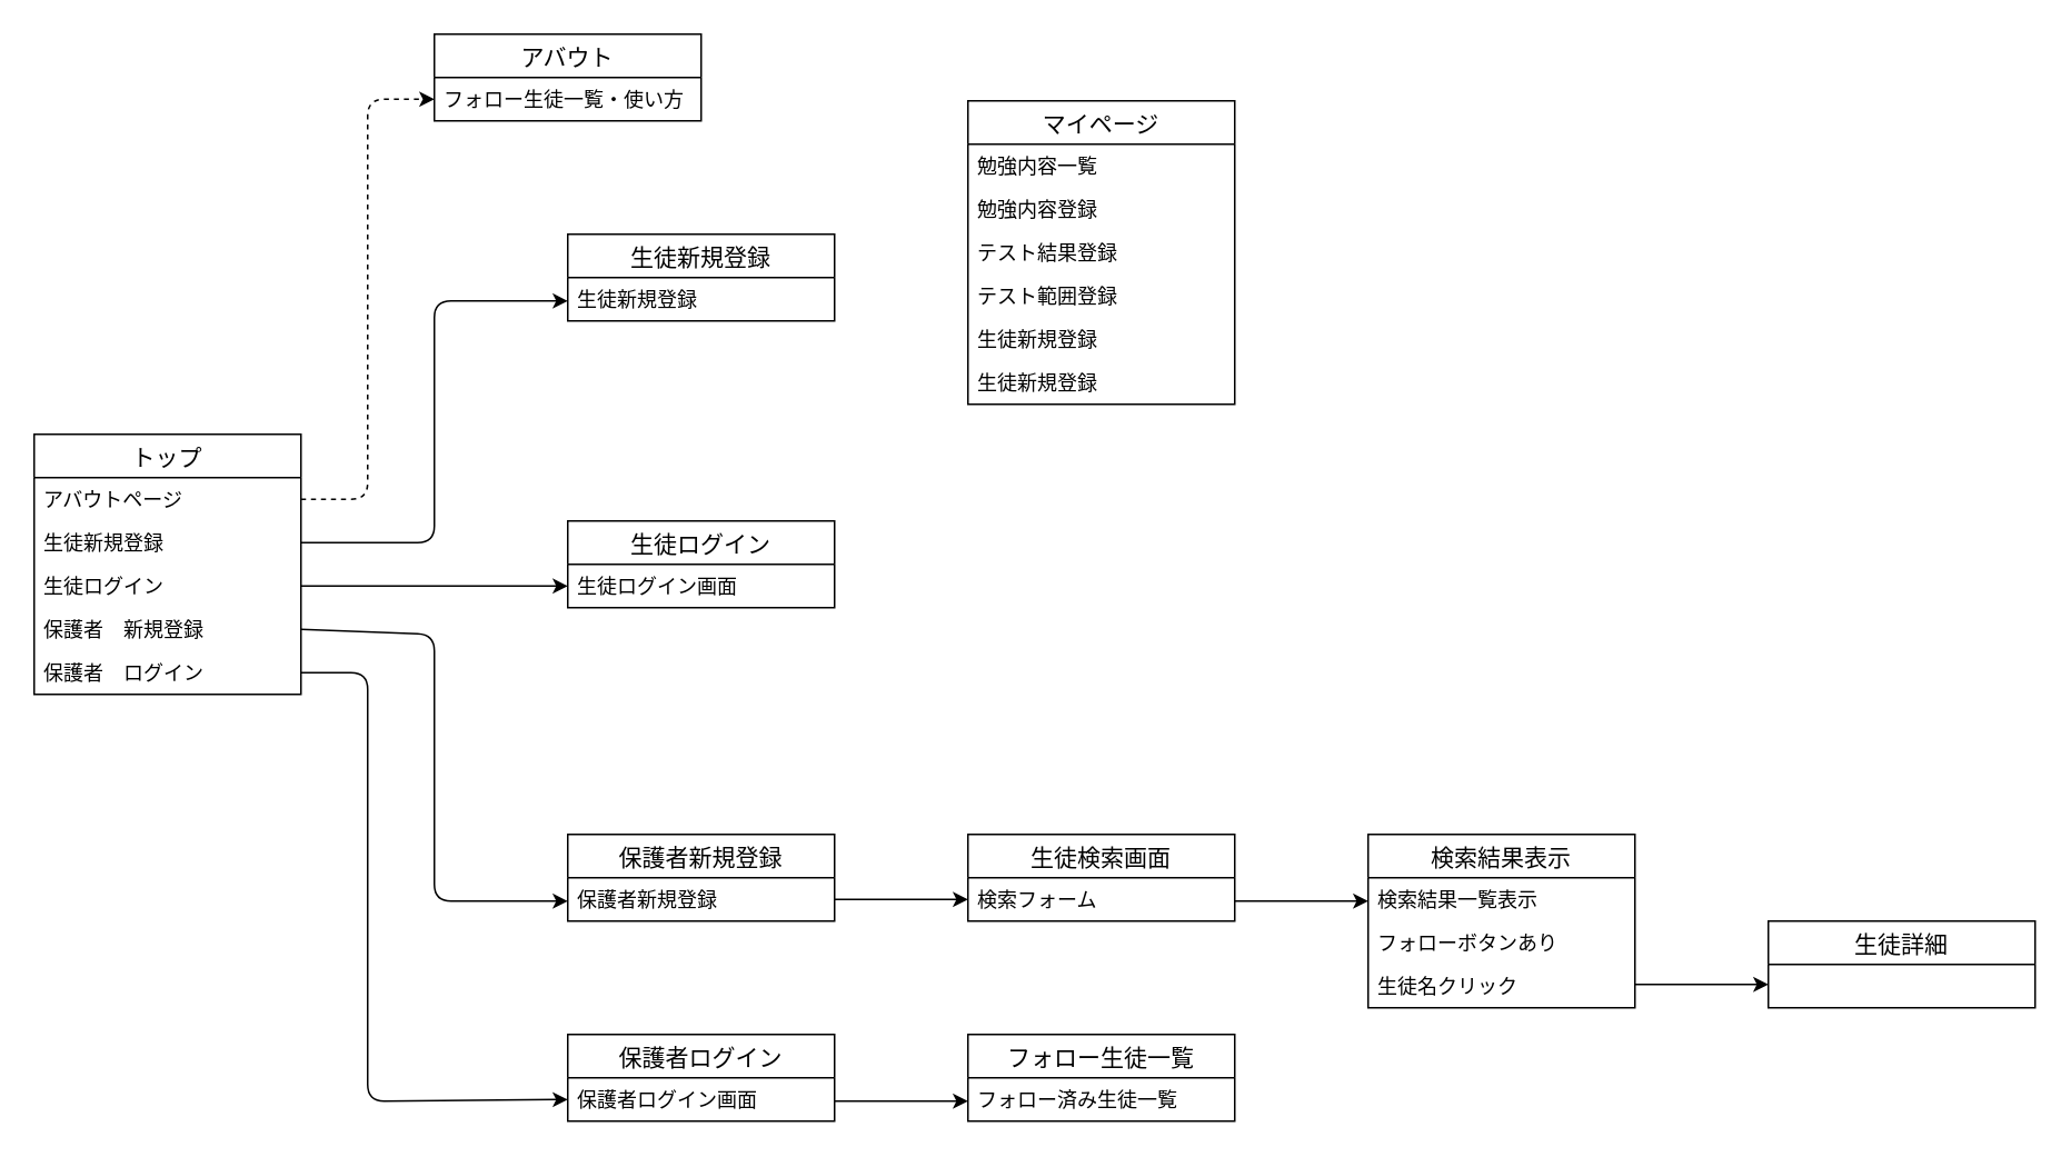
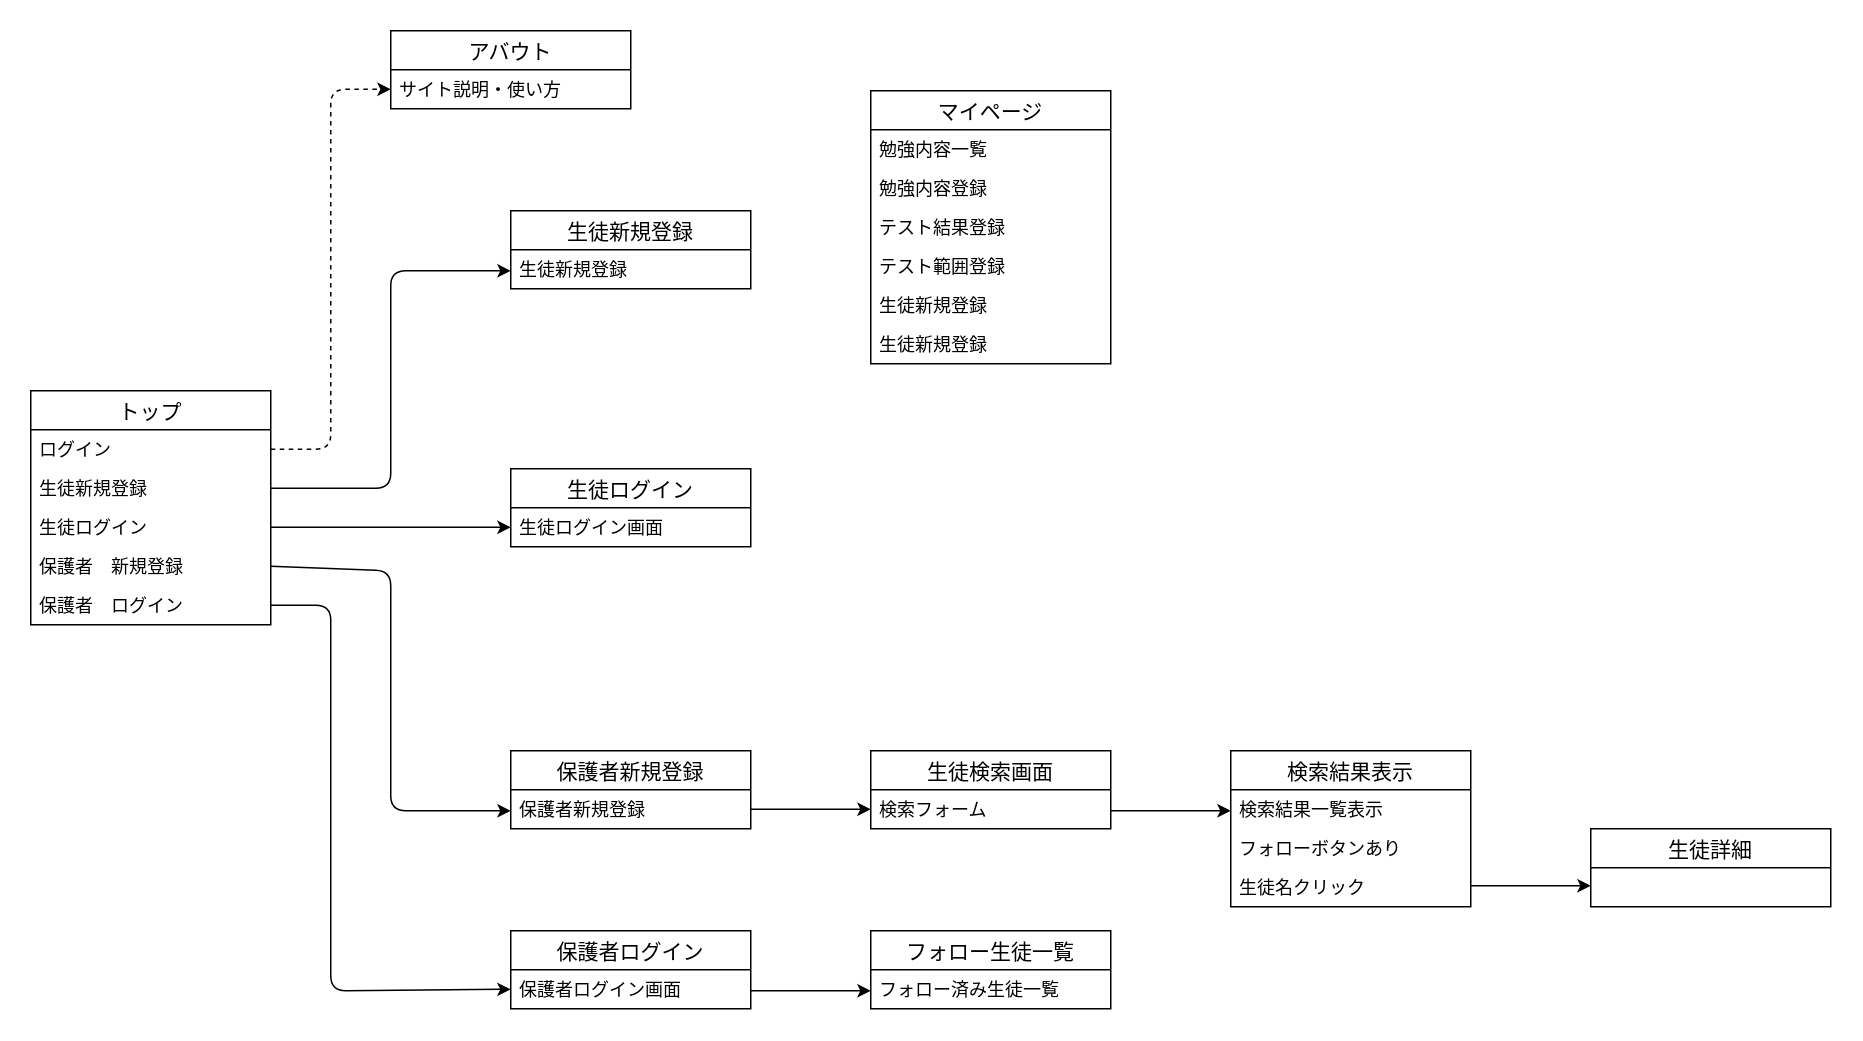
  <mxCell id="0" />
  <mxCell id="1" parent="0" />
  <mxCell id="2" value="トップ" style="swimlane;fontStyle=0;childLayout=stackLayout;horizontal=1;startSize=26;horizontalStack=0;resizeParent=1;resizeParentMax=0;resizeLast=0;collapsible=1;marginBottom=0;align=center;fontSize=14;" vertex="1" parent="1"><mxGeometry y="260" width="160" height="156" as="geometry" x="20" /></mxCell>
- <mxCell id="3" value="アバウトページ" style="text;strokeColor=none;fillColor=none;spacingLeft=4;spacingRight=4;overflow=hidden;rotatable=0;points=[[0,0.5],[1,0.5]];portConstraint=eastwest;fontSize=12;" vertex="1" parent="2"><mxGeometry y="26" width="160" height="26" as="geometry" /></mxCell>
+ <mxCell id="3" value="ログイン" style="text;strokeColor=none;fillColor=none;spacingLeft=4;spacingRight=4;overflow=hidden;rotatable=0;points=[[0,0.5],[1,0.5]];portConstraint=eastwest;fontSize=12;" vertex="1" parent="2"><mxGeometry y="26" width="160" height="26" as="geometry" /></mxCell>
  <mxCell id="4" value="生徒新規登録" style="text;strokeColor=none;fillColor=none;spacingLeft=4;spacingRight=4;overflow=hidden;rotatable=0;points=[[0,0.5],[1,0.5]];portConstraint=eastwest;fontSize=12;" vertex="1" parent="2"><mxGeometry y="52" width="160" height="26" as="geometry" /></mxCell>
  <mxCell id="5" value="生徒ログイン" style="text;strokeColor=none;fillColor=none;spacingLeft=4;spacingRight=4;overflow=hidden;rotatable=0;points=[[0,0.5],[1,0.5]];portConstraint=eastwest;fontSize=12;" vertex="1" parent="2"><mxGeometry y="78" width="160" height="26" as="geometry" /></mxCell>
  <mxCell id="6" value="保護者　新規登録" style="text;strokeColor=none;fillColor=none;spacingLeft=4;spacingRight=4;overflow=hidden;rotatable=0;points=[[0,0.5],[1,0.5]];portConstraint=eastwest;fontSize=12;" vertex="1" parent="2"><mxGeometry y="104" width="160" height="26" as="geometry" /></mxCell>
  <mxCell id="7" value="保護者　ログイン&#10;" style="text;strokeColor=none;fillColor=none;spacingLeft=4;spacingRight=4;overflow=hidden;rotatable=0;points=[[0,0.5],[1,0.5]];portConstraint=eastwest;fontSize=12;" vertex="1" parent="2"><mxGeometry y="130" width="160" height="26" as="geometry" /></mxCell>
  <mxCell id="8" value="" style="endArrow=classic;html=1;exitX=1;exitY=0.5;exitDx=0;exitDy=0;" edge="1" parent="1" source="4"><mxGeometry width="50" height="50" relative="1" as="geometry"><mxPoint x="400" y="390" as="sourcePoint" /><mxPoint x="340" y="180" as="targetPoint" /><Array as="points"><mxPoint x="260" y="325" /><mxPoint x="260" y="180" /></Array></mxGeometry></mxCell>
  <mxCell id="9" value="" style="endArrow=classic;html=1;exitX=1;exitY=0.5;exitDx=0;exitDy=0;" edge="1" parent="1" source="5"><mxGeometry width="50" height="50" relative="1" as="geometry"><mxPoint x="400" y="390" as="sourcePoint" /><mxPoint x="340" y="351" as="targetPoint" /></mxGeometry></mxCell>
  <mxCell id="10" value="" style="endArrow=classic;html=1;exitX=1;exitY=0.5;exitDx=0;exitDy=0;" edge="1" parent="1" source="6"><mxGeometry width="50" height="50" relative="1" as="geometry"><mxPoint x="400" y="390" as="sourcePoint" /><mxPoint x="340" y="540" as="targetPoint" /><Array as="points"><mxPoint x="260" y="380" /><mxPoint x="260" y="440" /><mxPoint x="260" y="540" /></Array></mxGeometry></mxCell>
  <mxCell id="11" value="" style="endArrow=classic;html=1;exitX=1;exitY=0.5;exitDx=0;exitDy=0;entryX=0;entryY=0.5;entryDx=0;entryDy=0;" edge="1" parent="1" source="7" target="21"><mxGeometry width="50" height="50" relative="1" as="geometry"><mxPoint x="400" y="390" as="sourcePoint" /><mxPoint x="330" y="660" as="targetPoint" /><Array as="points"><mxPoint x="220" y="403" /><mxPoint x="220" y="660" /></Array></mxGeometry></mxCell>
  <mxCell id="12" value="アバウト" style="swimlane;fontStyle=0;childLayout=stackLayout;horizontal=1;startSize=26;horizontalStack=0;resizeParent=1;resizeParentMax=0;resizeLast=0;collapsible=1;marginBottom=0;align=center;fontSize=14;" vertex="1" parent="1"><mxGeometry x="260" y="20" width="160" height="52" as="geometry" /></mxCell>
- <mxCell id="13" value="フォロー生徒一覧・使い方" style="text;strokeColor=none;fillColor=none;spacingLeft=4;spacingRight=4;overflow=hidden;rotatable=0;points=[[0,0.5],[1,0.5]];portConstraint=eastwest;fontSize=12;" vertex="1" parent="12"><mxGeometry y="26" width="160" height="26" as="geometry" /></mxCell>
+ <mxCell id="13" value="サイト説明・使い方" style="text;strokeColor=none;fillColor=none;spacingLeft=4;spacingRight=4;overflow=hidden;rotatable=0;points=[[0,0.5],[1,0.5]];portConstraint=eastwest;fontSize=12;" vertex="1" parent="12"><mxGeometry y="26" width="160" height="26" as="geometry" /></mxCell>
  <mxCell id="14" value="生徒新規登録" style="swimlane;fontStyle=0;childLayout=stackLayout;horizontal=1;startSize=26;horizontalStack=0;resizeParent=1;resizeParentMax=0;resizeLast=0;collapsible=1;marginBottom=0;align=center;fontSize=14;" vertex="1" parent="1"><mxGeometry x="340" y="140" width="160" height="52" as="geometry" /></mxCell>
  <mxCell id="15" value="生徒新規登録" style="text;strokeColor=none;fillColor=none;spacingLeft=4;spacingRight=4;overflow=hidden;rotatable=0;points=[[0,0.5],[1,0.5]];portConstraint=eastwest;fontSize=12;" vertex="1" parent="14"><mxGeometry y="26" width="160" height="26" as="geometry" /></mxCell>
  <mxCell id="16" value="生徒ログイン" style="swimlane;fontStyle=0;childLayout=stackLayout;horizontal=1;startSize=26;horizontalStack=0;resizeParent=1;resizeParentMax=0;resizeLast=0;collapsible=1;marginBottom=0;align=center;fontSize=14;" vertex="1" parent="1"><mxGeometry x="340" y="312" width="160" height="52" as="geometry" /></mxCell>
  <mxCell id="17" value="生徒ログイン画面" style="text;strokeColor=none;fillColor=none;spacingLeft=4;spacingRight=4;overflow=hidden;rotatable=0;points=[[0,0.5],[1,0.5]];portConstraint=eastwest;fontSize=12;" vertex="1" parent="16"><mxGeometry y="26" width="160" height="26" as="geometry" /></mxCell>
  <mxCell id="18" value="保護者新規登録" style="swimlane;fontStyle=0;childLayout=stackLayout;horizontal=1;startSize=26;horizontalStack=0;resizeParent=1;resizeParentMax=0;resizeLast=0;collapsible=1;marginBottom=0;align=center;fontSize=14;" vertex="1" parent="1"><mxGeometry x="340" y="500" width="160" height="52" as="geometry" /></mxCell>
  <mxCell id="19" value="保護者新規登録" style="text;strokeColor=none;fillColor=none;spacingLeft=4;spacingRight=4;overflow=hidden;rotatable=0;points=[[0,0.5],[1,0.5]];portConstraint=eastwest;fontSize=12;" vertex="1" parent="18"><mxGeometry y="26" width="160" height="26" as="geometry" /></mxCell>
  <mxCell id="20" value="保護者ログイン" style="swimlane;fontStyle=0;childLayout=stackLayout;horizontal=1;startSize=26;horizontalStack=0;resizeParent=1;resizeParentMax=0;resizeLast=0;collapsible=1;marginBottom=0;align=center;fontSize=14;" vertex="1" parent="1"><mxGeometry x="340" y="620" width="160" height="52" as="geometry" /></mxCell>
  <mxCell id="21" value="保護者ログイン画面" style="text;strokeColor=none;fillColor=none;spacingLeft=4;spacingRight=4;overflow=hidden;rotatable=0;points=[[0,0.5],[1,0.5]];portConstraint=eastwest;fontSize=12;" vertex="1" parent="20"><mxGeometry y="26" width="160" height="26" as="geometry" /></mxCell>
  <mxCell id="22" value="生徒検索画面" style="swimlane;fontStyle=0;childLayout=stackLayout;horizontal=1;startSize=26;horizontalStack=0;resizeParent=1;resizeParentMax=0;resizeLast=0;collapsible=1;marginBottom=0;align=center;fontSize=14;" vertex="1" parent="1"><mxGeometry x="580" y="500" width="160" height="52" as="geometry" /></mxCell>
  <mxCell id="23" value="検索フォーム" style="text;strokeColor=none;fillColor=none;spacingLeft=4;spacingRight=4;overflow=hidden;rotatable=0;points=[[0,0.5],[1,0.5]];portConstraint=eastwest;fontSize=12;" vertex="1" parent="22"><mxGeometry y="26" width="160" height="26" as="geometry" /></mxCell>
  <mxCell id="24" value="フォロー生徒一覧" style="swimlane;fontStyle=0;childLayout=stackLayout;horizontal=1;startSize=26;horizontalStack=0;resizeParent=1;resizeParentMax=0;resizeLast=0;collapsible=1;marginBottom=0;align=center;fontSize=14;" vertex="1" parent="1"><mxGeometry x="580" y="620" width="160" height="52" as="geometry" /></mxCell>
  <mxCell id="25" value="フォロー済み生徒一覧" style="text;strokeColor=none;fillColor=none;spacingLeft=4;spacingRight=4;overflow=hidden;rotatable=0;points=[[0,0.5],[1,0.5]];portConstraint=eastwest;fontSize=12;" vertex="1" parent="24"><mxGeometry y="26" width="160" height="26" as="geometry" /></mxCell>
  <mxCell id="26" value="" style="endArrow=classic;html=1;exitX=1;exitY=0.5;exitDx=0;exitDy=0;entryX=0;entryY=0.5;entryDx=0;entryDy=0;" edge="1" parent="1" source="19" target="23"><mxGeometry width="50" height="50" relative="1" as="geometry"><mxPoint x="610" y="390" as="sourcePoint" /><mxPoint x="650" y="350" as="targetPoint" /></mxGeometry></mxCell>
  <mxCell id="27" value="" style="endArrow=classic;html=1;exitX=1;exitY=0.5;exitDx=0;exitDy=0;entryX=0;entryY=0.5;entryDx=0;entryDy=0;" edge="1" parent="1"><mxGeometry width="50" height="50" relative="1" as="geometry"><mxPoint x="500" y="660" as="sourcePoint" /><mxPoint x="580" y="660" as="targetPoint" /></mxGeometry></mxCell>
  <mxCell id="28" value="検索結果表示" style="swimlane;fontStyle=0;childLayout=stackLayout;horizontal=1;startSize=26;horizontalStack=0;resizeParent=1;resizeParentMax=0;resizeLast=0;collapsible=1;marginBottom=0;align=center;fontSize=14;" vertex="1" parent="1"><mxGeometry x="820" y="500" width="160" height="104" as="geometry" /></mxCell>
  <mxCell id="29" value="検索結果一覧表示" style="text;strokeColor=none;fillColor=none;spacingLeft=4;spacingRight=4;overflow=hidden;rotatable=0;points=[[0,0.5],[1,0.5]];portConstraint=eastwest;fontSize=12;" vertex="1" parent="28"><mxGeometry y="26" width="160" height="26" as="geometry" /></mxCell>
  <mxCell id="30" value="フォローボタンあり" style="text;strokeColor=none;fillColor=none;spacingLeft=4;spacingRight=4;overflow=hidden;rotatable=0;points=[[0,0.5],[1,0.5]];portConstraint=eastwest;fontSize=12;" vertex="1" parent="28"><mxGeometry y="52" width="160" height="26" as="geometry" /></mxCell>
  <mxCell id="31" value="生徒名クリック" style="text;strokeColor=none;fillColor=none;spacingLeft=4;spacingRight=4;overflow=hidden;rotatable=0;points=[[0,0.5],[1,0.5]];portConstraint=eastwest;fontSize=12;" vertex="1" parent="28"><mxGeometry y="78" width="160" height="26" as="geometry" /></mxCell>
  <mxCell id="32" value="" style="endArrow=classic;html=1;exitX=1;exitY=0.5;exitDx=0;exitDy=0;entryX=0;entryY=0.5;entryDx=0;entryDy=0;" edge="1" parent="1"><mxGeometry width="50" height="50" relative="1" as="geometry"><mxPoint x="740" y="540" as="sourcePoint" /><mxPoint x="820" y="540" as="targetPoint" /></mxGeometry></mxCell>
  <mxCell id="33" value="" style="endArrow=classic;html=1;exitX=1;exitY=0.5;exitDx=0;exitDy=0;entryX=0;entryY=0.5;entryDx=0;entryDy=0;" edge="1" parent="1"><mxGeometry width="50" height="50" relative="1" as="geometry"><mxPoint x="980" y="590" as="sourcePoint" /><mxPoint x="1060" y="590" as="targetPoint" /></mxGeometry></mxCell>
  <mxCell id="34" value="生徒詳細" style="swimlane;fontStyle=0;childLayout=stackLayout;horizontal=1;startSize=26;horizontalStack=0;resizeParent=1;resizeParentMax=0;resizeLast=0;collapsible=1;marginBottom=0;align=center;fontSize=14;" vertex="1" parent="1"><mxGeometry x="1060" y="552" width="160" height="52" as="geometry" /></mxCell>
  <mxCell id="35" value="" style="endArrow=classic;html=1;exitX=1;exitY=0.5;exitDx=0;exitDy=0;entryX=0;entryY=0.5;entryDx=0;entryDy=0;dashed=1;" edge="1" parent="1" source="3" target="13"><mxGeometry width="50" height="50" relative="1" as="geometry"><mxPoint x="390" y="310" as="sourcePoint" /><mxPoint x="440" y="260" as="targetPoint" /><Array as="points"><mxPoint x="220" y="299" /><mxPoint x="220" y="180" /><mxPoint x="220" y="59" /></Array></mxGeometry></mxCell>
  <mxCell id="36" value="マイページ" style="swimlane;fontStyle=0;childLayout=stackLayout;horizontal=1;startSize=26;horizontalStack=0;resizeParent=1;resizeParentMax=0;resizeLast=0;collapsible=1;marginBottom=0;align=center;fontSize=14;" vertex="1" parent="1"><mxGeometry x="580" y="60" width="160" height="182" as="geometry" /></mxCell>
  <mxCell id="37" value="勉強内容一覧" style="text;strokeColor=none;fillColor=none;spacingLeft=4;spacingRight=4;overflow=hidden;rotatable=0;points=[[0,0.5],[1,0.5]];portConstraint=eastwest;fontSize=12;" vertex="1" parent="36"><mxGeometry y="26" width="160" height="26" as="geometry" /></mxCell>
  <mxCell id="38" value="勉強内容登録" style="text;strokeColor=none;fillColor=none;spacingLeft=4;spacingRight=4;overflow=hidden;rotatable=0;points=[[0,0.5],[1,0.5]];portConstraint=eastwest;fontSize=12;" vertex="1" parent="36"><mxGeometry y="52" width="160" height="26" as="geometry" /></mxCell>
  <mxCell id="39" value="テスト結果登録&#10;" style="text;strokeColor=none;fillColor=none;spacingLeft=4;spacingRight=4;overflow=hidden;rotatable=0;points=[[0,0.5],[1,0.5]];portConstraint=eastwest;fontSize=12;" vertex="1" parent="36"><mxGeometry y="78" width="160" height="26" as="geometry" /></mxCell>
  <mxCell id="40" value="テスト範囲登録" style="text;strokeColor=none;fillColor=none;spacingLeft=4;spacingRight=4;overflow=hidden;rotatable=0;points=[[0,0.5],[1,0.5]];portConstraint=eastwest;fontSize=12;" vertex="1" parent="36"><mxGeometry y="104" width="160" height="26" as="geometry" /></mxCell>
  <mxCell id="41" value="生徒新規登録" style="text;strokeColor=none;fillColor=none;spacingLeft=4;spacingRight=4;overflow=hidden;rotatable=0;points=[[0,0.5],[1,0.5]];portConstraint=eastwest;fontSize=12;" vertex="1" parent="36"><mxGeometry y="130" width="160" height="26" as="geometry" /></mxCell>
  <mxCell id="42" value="生徒新規登録" style="text;strokeColor=none;fillColor=none;spacingLeft=4;spacingRight=4;overflow=hidden;rotatable=0;points=[[0,0.5],[1,0.5]];portConstraint=eastwest;fontSize=12;" vertex="1" parent="36"><mxGeometry y="156" width="160" height="26" as="geometry" /></mxCell>
